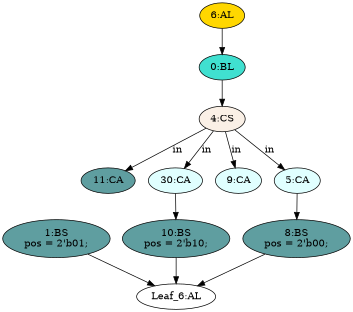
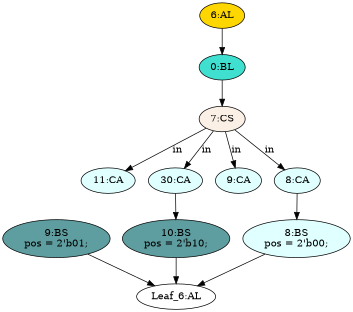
  strict digraph {
    node [fillcolor=lightcyan statements="[]" style=filled typ=Case]
    edge [cond="[]" lineno=None]
-   n1 [ast="<pyverilog.vparser.ast.Case object at 0x7f337cdd7810>" fillcolor=cadetblue label="11:CA"]
+   n1 [ast="<pyverilog.vparser.ast.Case object at 0x7f337cdd7810>" label="11:CA"]
    n2 [def_var="['pos']" label="Leaf_6:AL" fillcolor="" statements="" style="" typ=""]
-   n3 [ast="<pyverilog.vparser.ast.BlockingSubstitution object at 0x7f337cdd7ad0>" fillcolor=cadetblue label="1:BS\npos = 2'b01;" statements="[<pyverilog.vparser.ast.BlockingSubstitution object at 0x7f337cdd7ad0>]" typ=BlockingSubstitution]
+   n3 [ast="<pyverilog.vparser.ast.BlockingSubstitution object at 0x7f337cdd7ad0>" fillcolor=cadetblue label="9:BS\npos = 2'b01;" statements="[<pyverilog.vparser.ast.BlockingSubstitution object at 0x7f337cdd7ad0>]" typ=BlockingSubstitution]
    n4 [ast="<pyverilog.vparser.ast.BlockingSubstitution object at 0x7f337cdd7c50>" fillcolor=cadetblue label="10:BS\npos = 2'b10;" statements="[<pyverilog.vparser.ast.BlockingSubstitution object at 0x7f337cdd7c50>]" typ=BlockingSubstitution]
    n5 [ast="<pyverilog.vparser.ast.Case object at 0x7f337cdd7d90>" label="30:CA"]
-   n6 [ast="<pyverilog.vparser.ast.BlockingSubstitution object at 0x7f337cdd7e10>" fillcolor=cadetblue label="8:BS\npos = 2'b00;" statements="[<pyverilog.vparser.ast.BlockingSubstitution object at 0x7f337cdd7e10>]" typ=BlockingSubstitution]
-   n7 [ast="<pyverilog.vparser.ast.CaseStatement object at 0x7f337cdd7f50>" fillcolor=linen label="4:CS" typ=CaseStatement]
+   n6 [ast="<pyverilog.vparser.ast.BlockingSubstitution object at 0x7f337cdd7e10>" label="8:BS\npos = 2'b00;" statements="[<pyverilog.vparser.ast.BlockingSubstitution object at 0x7f337cdd7e10>]" typ=BlockingSubstitution]
+   n7 [ast="<pyverilog.vparser.ast.CaseStatement object at 0x7f337cdd7f50>" fillcolor=linen label="7:CS" typ=CaseStatement]
    n8 [ast="<pyverilog.vparser.ast.Case object at 0x7f337cdfafd0>" label="9:CA"]
-   n9 [ast="<pyverilog.vparser.ast.Case object at 0x7f337cdd0050>" label="5:CA"]
+   n9 [ast="<pyverilog.vparser.ast.Case object at 0x7f337cdd0050>" label="8:CA"]
    n10 [ast="<pyverilog.vparser.ast.Always object at 0x7f337b8ff750>" clk_sens=False fillcolor=gold label="6:AL" sens="[]" typ=Always use_var="['in']"]
    n11 [ast="<pyverilog.vparser.ast.Block object at 0x7f337d92ae50>" fillcolor=turquoise label="0:BL" typ=Block]
    n3 -> n2
    n4 -> n2
    n5 -> n4
    n6 -> n2
    n7 -> n1 [cond="['in']" label=in lineno=7]
    n7 -> n5 [cond="['in']" label=in lineno=7]
    n7 -> n8 [cond="['in']" label=in lineno=7]
    n7 -> n9 [cond="['in']" label=in lineno=7]
    n9 -> n6
    n10 -> n11
    n11 -> n7
  }
